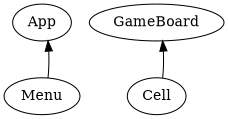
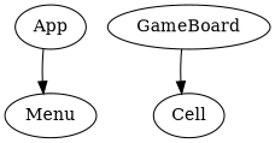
  digraph {
    rankdir=TB
    splines=FALSE
    App
    Menu
    GameBoard
    Cell
-   Menu -> App
-   Cell -> GameBoard
+   App -> Menu
+   GameBoard -> Cell
  }
